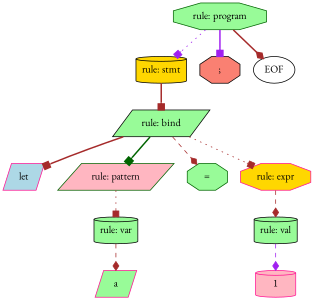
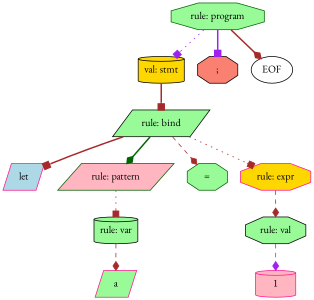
  digraph {
    fontname="EB Garamond"
    node [color=black fillcolor=palegreen fontname="EB Garamond" shape=octagon style=filled]
    edge [arrowhead=box color=brown fontname="EB Garamond" style=bold]
    n1 [color=darkgreen label="rule: program"]
-   n2 [fillcolor=gold label="rule: stmt" shape=cylinder]
+   n2 [fillcolor=gold label="val: stmt" shape=cylinder]
    n3 [fillcolor=salmon label=";"]
    n4 [label=<EOF> color="" fillcolor="" shape="" style=""]
    n5 [label="rule: bind" shape=parallelogram]
    n6 [color=deeppink fillcolor=lightblue label=let shape=parallelogram]
    n7 [color=darkgreen fillcolor=lightpink label="rule: pattern" shape=parallelogram]
    n8 [color=darkgreen label="="]
    n9 [color=deeppink fillcolor=gold label="rule: expr"]
    n10 [label="rule: var" shape=cylinder]
-   n11 [label="rule: val" shape=cylinder]
+   n11 [label="rule: val"]
    n12 [color=deeppink label=a shape=parallelogram]
    n13 [color=deeppink fillcolor=lightpink label=1 shape=cylinder]
    n1 -> n2 [color=purple style=dotted]
    n1 -> n3 [color=purple]
    n1 -> n4 [arrowhead=diamond]
    n2 -> n5
    n5 -> n6
-   n5 -> n7 [color=darkgreen]
+   n5 -> n7 [arrowhead=diamond color=darkgreen]
    n5 -> n8 [arrowhead=diamond style=dashed]
    n5 -> n9 [style=dotted]
    n7 -> n10 [style=dotted]
    n9 -> n11 [arrowhead=diamond style=dashed]
    n10 -> n12 [arrowhead=diamond style=dashed]
    n11 -> n13 [arrowhead=diamond color=purple style=dashed]
  }
